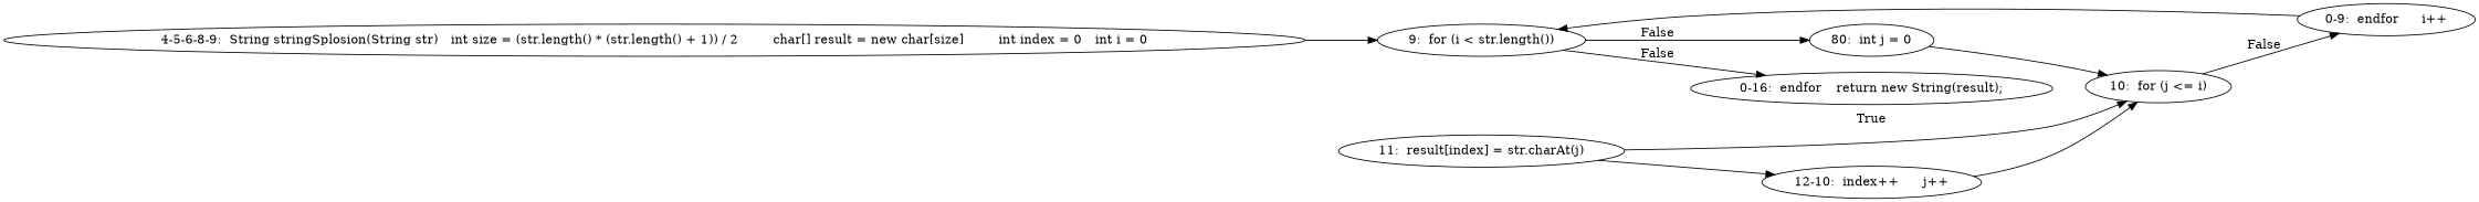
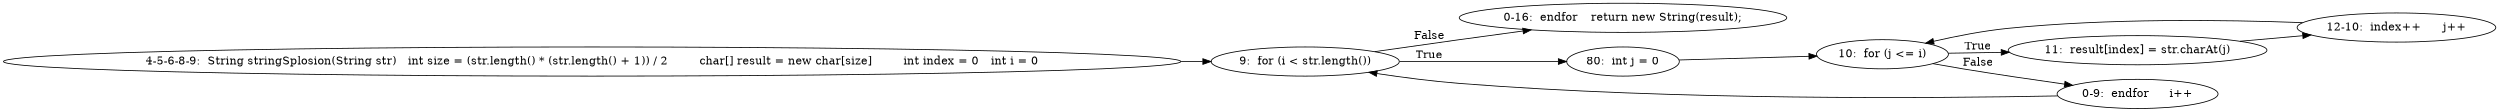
  digraph {
    rankdir=LR
    n1 [label="4-5-6-8-9:  String stringSplosion(String str)	int size = (str.length() * (str.length() + 1)) / 2	char[] result = new char[size]	int index = 0	int i = 0"]
    n2 [label="9:  for (i < str.length())"]
    n3 [label="0-16:  endfor	return new String(result);"]
    n4 [label="80:  int j = 0"]
    n5 [label="10:  for (j <= i)"]
    n6 [label="11:  result[index] = str.charAt(j)"]
    n7 [label="0-9:  endfor	i++"]
    n8 [label="12-10:  index++	j++"]
    n1 -> n2
    n2 -> n3 [label=False]
-   n2 -> n4 [label=False]
+   n2 -> n4 [label=True]
    n4 -> n5
-   n6 -> n5 [label=True]
+   n5 -> n6 [label=True]
    n5 -> n7 [label=False]
    n6 -> n8
    n7 -> n2
    n8 -> n5
  }
